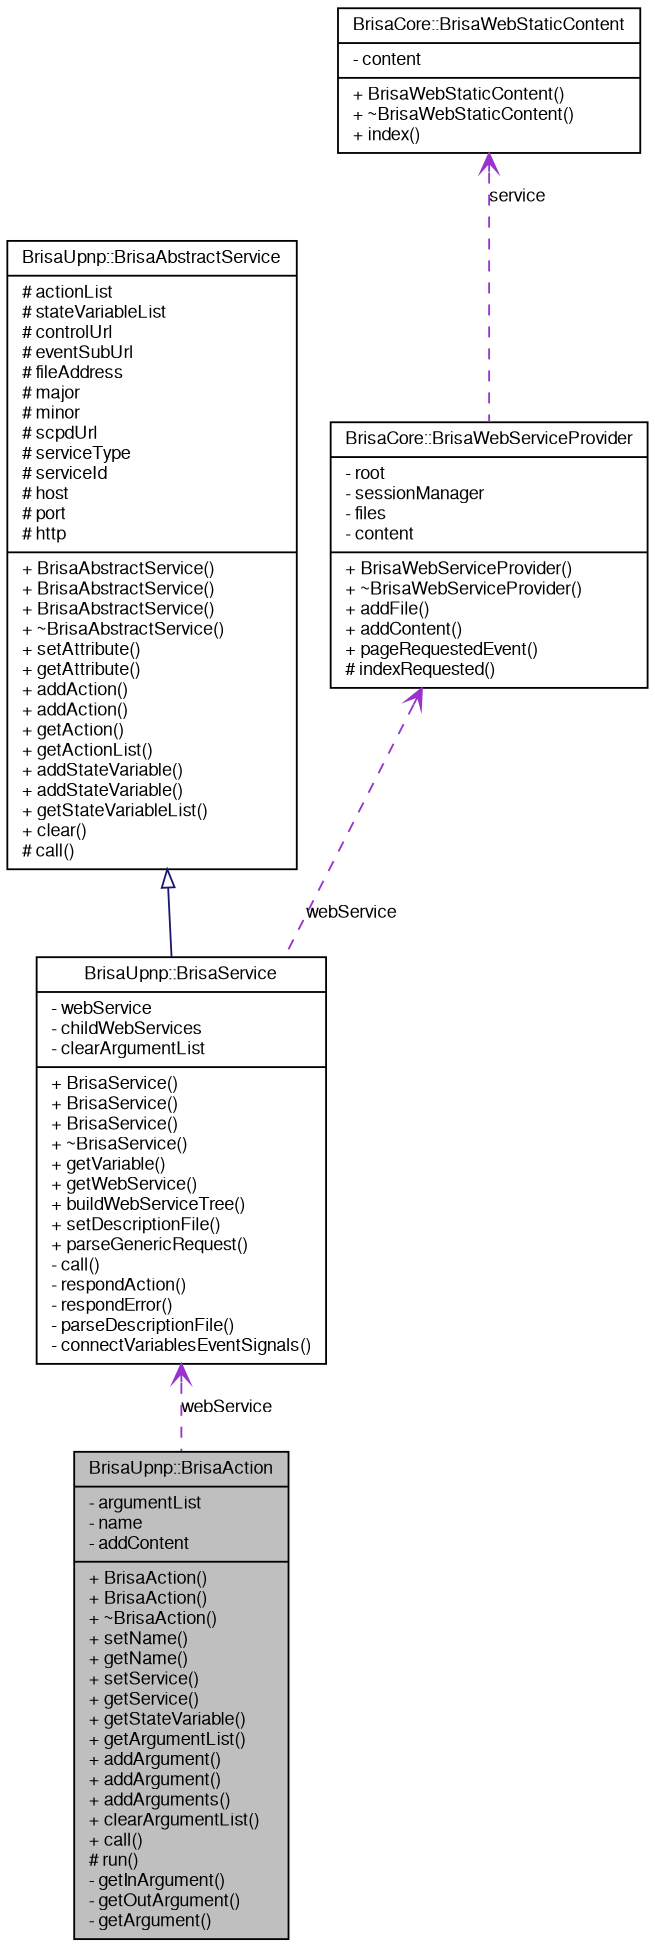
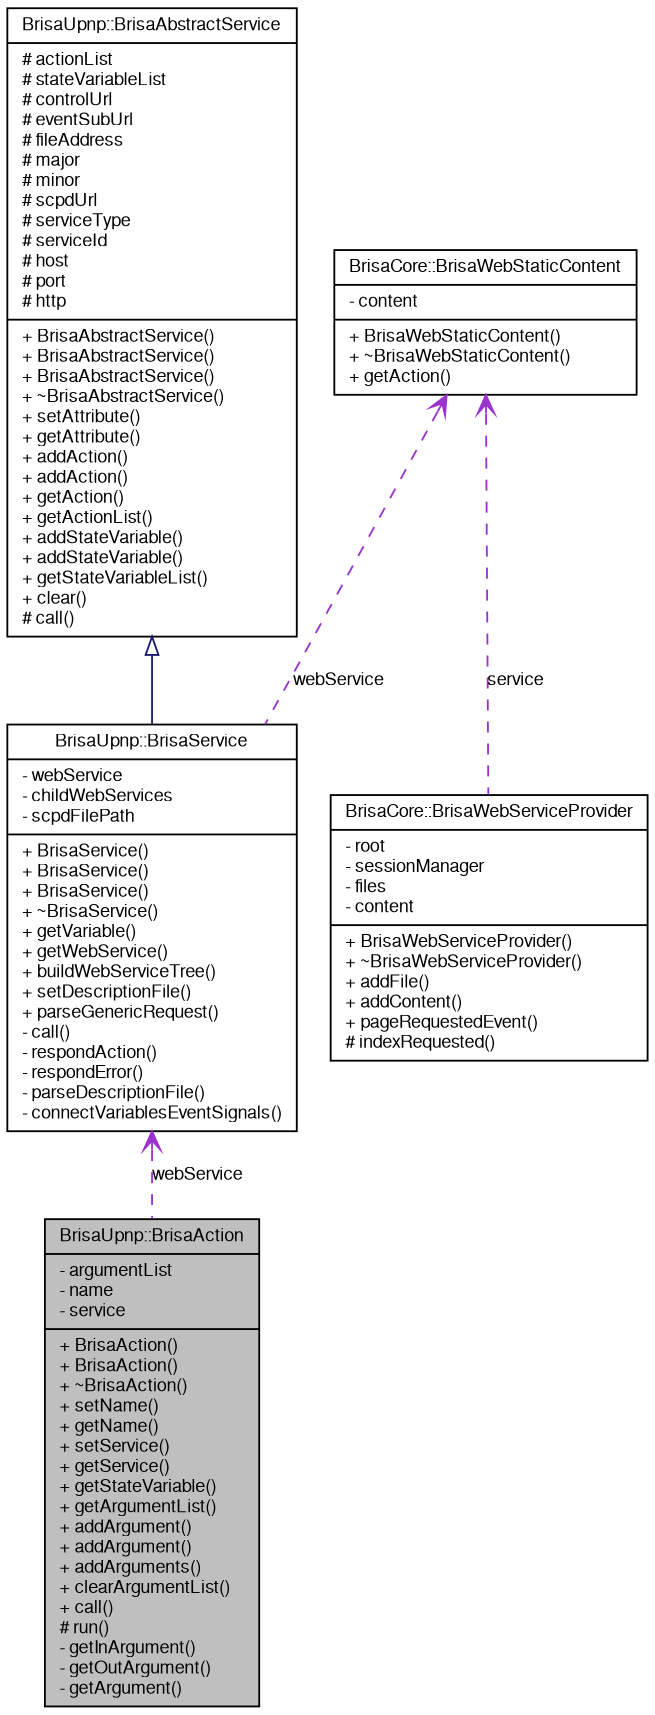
  digraph {
    node [color=black fontname=FreeSans fontsize=10 shape=record]
    edge [arrowtail=open color=darkorchid3 dir=back fontname=FreeSans fontsize=10 labelfontname=FreeSans labelfontsize=10 style=dashed]
-   n1 [fillcolor=grey75 fontcolor=black height=0.2 label="{BrisaUpnp::BrisaAction\n|- argumentList\l- name\l- addContent\l|+ BrisaAction()\l+ BrisaAction()\l+ ~BrisaAction()\l+ setName()\l+ getName()\l+ setService()\l+ getService()\l+ getStateVariable()\l+ getArgumentList()\l+ addArgument()\l+ addArgument()\l+ addArguments()\l+ clearArgumentList()\l+ call()\l# run()\l- getInArgument()\l- getOutArgument()\l- getArgument()\l}" style=filled width=0.4]
-   n2 [height=0.2 label="{BrisaUpnp::BrisaService\n|- webService\l- childWebServices\l- clearArgumentList\l|+ BrisaService()\l+ BrisaService()\l+ BrisaService()\l+ ~BrisaService()\l+ getVariable()\l+ getWebService()\l+ buildWebServiceTree()\l+ setDescriptionFile()\l+ parseGenericRequest()\l- call()\l- respondAction()\l- respondError()\l- parseDescriptionFile()\l- connectVariablesEventSignals()\l}" width=0.4]
+   n1 [fillcolor=grey75 fontcolor=black height=0.2 label="{BrisaUpnp::BrisaAction\n|- argumentList\l- name\l- service\l|+ BrisaAction()\l+ BrisaAction()\l+ ~BrisaAction()\l+ setName()\l+ getName()\l+ setService()\l+ getService()\l+ getStateVariable()\l+ getArgumentList()\l+ addArgument()\l+ addArgument()\l+ addArguments()\l+ clearArgumentList()\l+ call()\l# run()\l- getInArgument()\l- getOutArgument()\l- getArgument()\l}" style=filled width=0.4]
+   n2 [height=0.2 label="{BrisaUpnp::BrisaService\n|- webService\l- childWebServices\l- scpdFilePath\l|+ BrisaService()\l+ BrisaService()\l+ BrisaService()\l+ ~BrisaService()\l+ getVariable()\l+ getWebService()\l+ buildWebServiceTree()\l+ setDescriptionFile()\l+ parseGenericRequest()\l- call()\l- respondAction()\l- respondError()\l- parseDescriptionFile()\l- connectVariablesEventSignals()\l}" width=0.4]
    n3 [height=0.2 label="{BrisaUpnp::BrisaAbstractService\n|# actionList\l# stateVariableList\l# controlUrl\l# eventSubUrl\l# fileAddress\l# major\l# minor\l# scpdUrl\l# serviceType\l# serviceId\l# host\l# port\l# http\l|+ BrisaAbstractService()\l+ BrisaAbstractService()\l+ BrisaAbstractService()\l+ ~BrisaAbstractService()\l+ setAttribute()\l+ getAttribute()\l+ addAction()\l+ addAction()\l+ getAction()\l+ getActionList()\l+ addStateVariable()\l+ addStateVariable()\l+ getStateVariableList()\l+ clear()\l# call()\l}" width=0.4]
    n4 [height=0.2 label="{BrisaCore::BrisaWebServiceProvider\n|- root\l- sessionManager\l- files\l- content\l|+ BrisaWebServiceProvider()\l+ ~BrisaWebServiceProvider()\l+ addFile()\l+ addContent()\l+ pageRequestedEvent()\l# indexRequested()\l}" width=0.4]
-   n5 [height=0.2 label="{BrisaCore::BrisaWebStaticContent\n|- content\l|+ BrisaWebStaticContent()\l+ ~BrisaWebStaticContent()\l+ index()\l}" width=0.4]
+   n5 [height=0.2 label="{BrisaCore::BrisaWebStaticContent\n|- content\l|+ BrisaWebStaticContent()\l+ ~BrisaWebStaticContent()\l+ getAction()\l}" width=0.4]
    n2 -> n1 [label=webService]
    n3 -> n2 [arrowtail=empty color=midnightblue style=solid]
-   n4 -> n2 [label=webService]
+   n5 -> n2 [label=webService]
    n5 -> n4 [label=service]
  }
